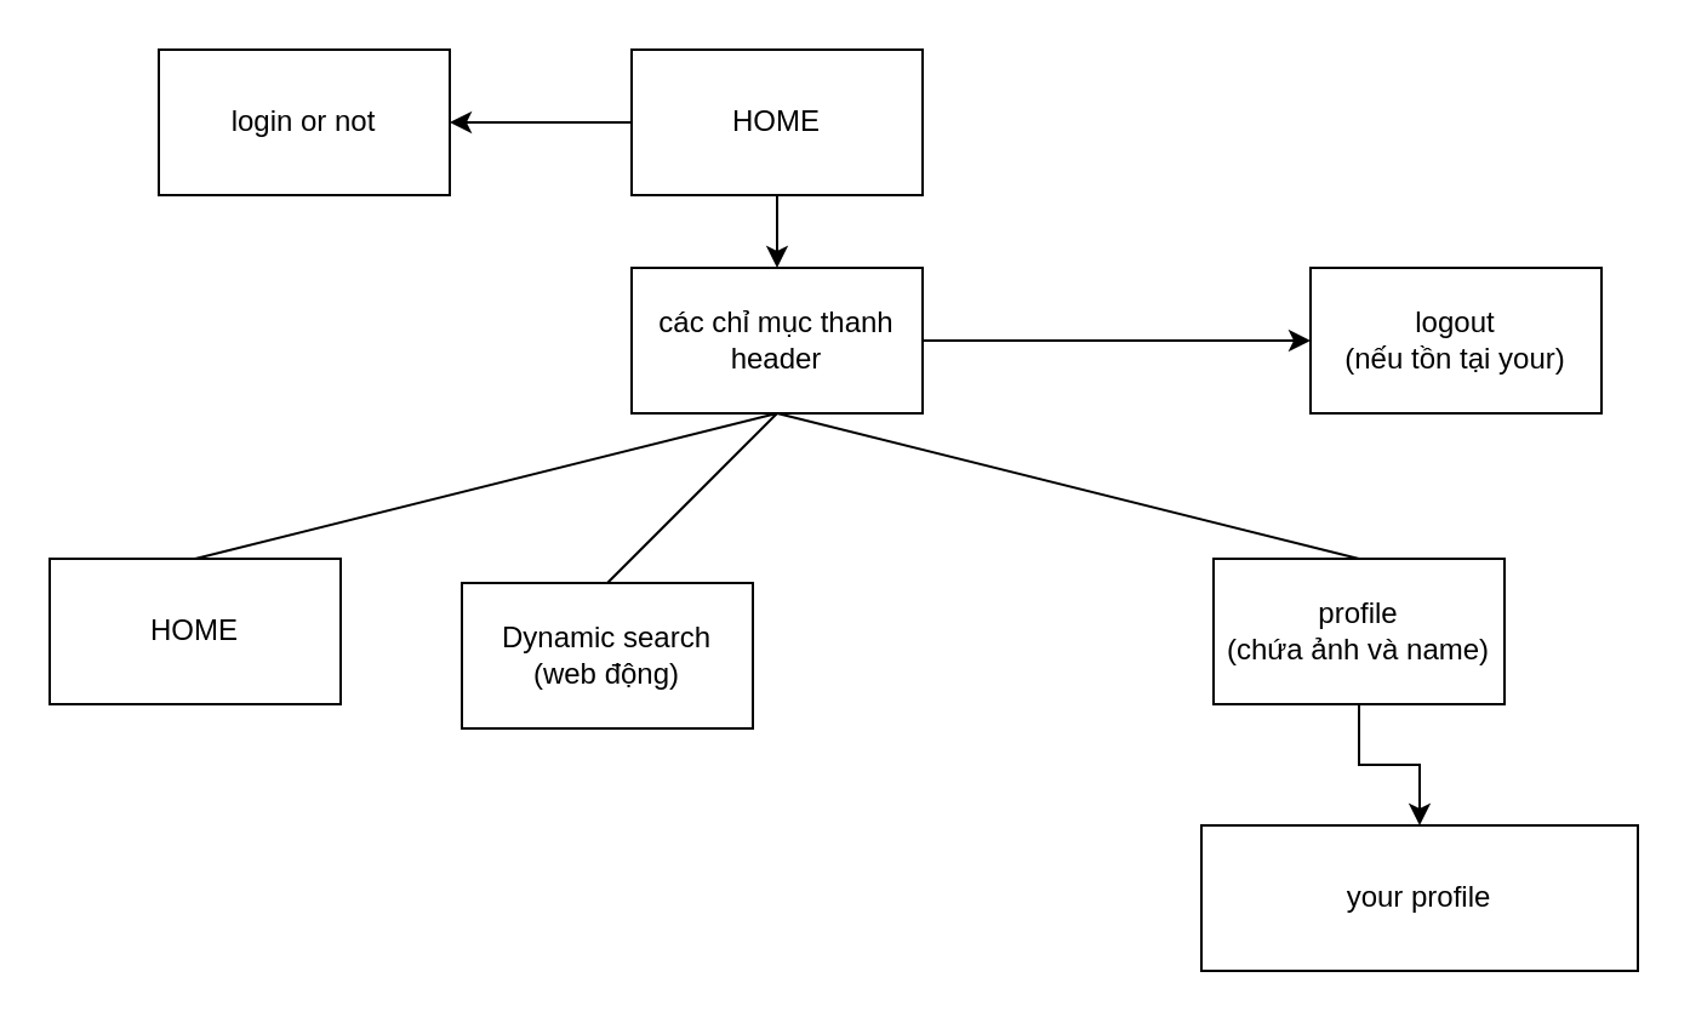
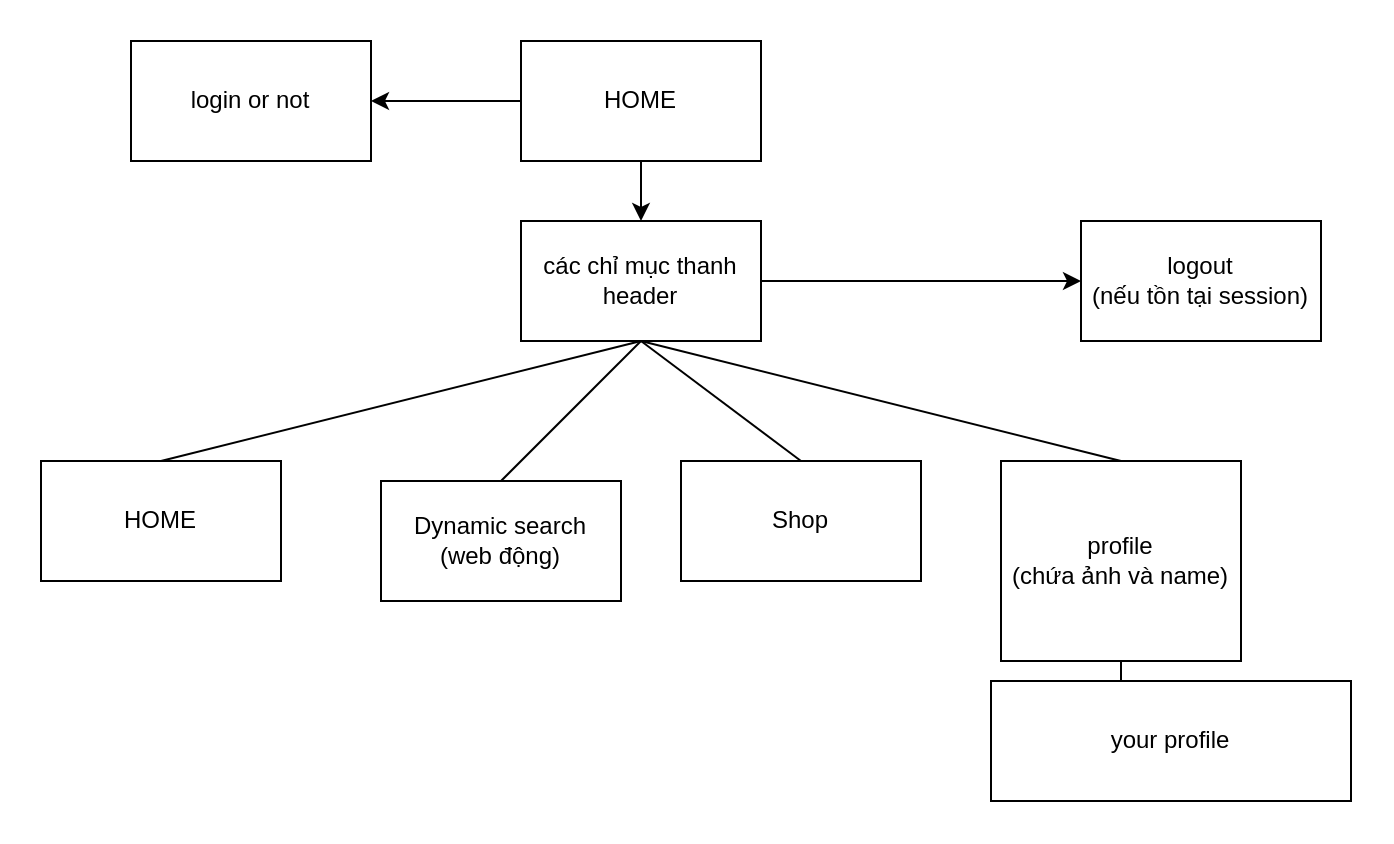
  <mxCell id="0" />
  <mxCell id="1" parent="0" />
  <mxCell id="2" style="edgeStyle=orthogonalEdgeStyle;rounded=0;orthogonalLoop=1;jettySize=auto;html=1;exitX=0;exitY=0.5;exitDx=0;exitDy=0;entryX=1;entryY=0.5;entryDx=0;entryDy=0;" edge="1" parent="1" source="4" target="5"><mxGeometry relative="1" as="geometry" /></mxCell>
  <mxCell id="3" style="edgeStyle=orthogonalEdgeStyle;rounded=0;orthogonalLoop=1;jettySize=auto;html=1;exitX=0.5;exitY=1;exitDx=0;exitDy=0;entryX=0.5;entryY=0;entryDx=0;entryDy=0;" edge="1" parent="1" source="4" target="7"><mxGeometry relative="1" as="geometry" /></mxCell>
  <mxCell id="4" value="HOME" style="rounded=0;whiteSpace=wrap;html=1;" vertex="1" parent="1"><mxGeometry x="260" y="20" width="120" height="60" as="geometry" /></mxCell>
  <mxCell id="5" value="login or not" style="rounded=0;whiteSpace=wrap;html=1;" vertex="1" parent="1"><mxGeometry x="65" y="20" width="120" height="60" as="geometry" /></mxCell>
  <mxCell id="6" style="edgeStyle=orthogonalEdgeStyle;rounded=0;orthogonalLoop=1;jettySize=auto;html=1;exitX=1;exitY=0.5;exitDx=0;exitDy=0;entryX=0;entryY=0.5;entryDx=0;entryDy=0;" edge="1" parent="1" source="7" target="18"><mxGeometry relative="1" as="geometry" /></mxCell>
  <mxCell id="7" value="các chỉ mục thanh header" style="rounded=0;whiteSpace=wrap;html=1;" vertex="1" parent="1"><mxGeometry x="260" y="110" width="120" height="60" as="geometry" /></mxCell>
  <mxCell id="8" value="HOME" style="rounded=0;whiteSpace=wrap;html=1;" vertex="1" parent="1"><mxGeometry x="20" y="230" width="120" height="60" as="geometry" /></mxCell>
  <mxCell id="9" value="Dynamic search&lt;br&gt;(web động)" style="rounded=0;whiteSpace=wrap;html=1;" vertex="1" parent="1"><mxGeometry x="190" y="240" width="120" height="60" as="geometry" /></mxCell>
+ <mxCell id="10" value="Shop" style="rounded=0;whiteSpace=wrap;html=1;" vertex="1" parent="1"><mxGeometry x="340" y="230" width="120" height="60" as="geometry" /></mxCell>
  <mxCell id="11" value="" style="endArrow=none;html=1;exitX=0.5;exitY=0;exitDx=0;exitDy=0;entryX=0.5;entryY=1;entryDx=0;entryDy=0;" edge="1" parent="1" source="8" target="7"><mxGeometry width="50" height="50" relative="1" as="geometry"><mxPoint x="320" y="270" as="sourcePoint" /><mxPoint x="370" y="220" as="targetPoint" /></mxGeometry></mxCell>
  <mxCell id="12" value="" style="endArrow=none;html=1;exitX=0.5;exitY=0;exitDx=0;exitDy=0;" edge="1" parent="1" source="9"><mxGeometry width="50" height="50" relative="1" as="geometry"><mxPoint x="320" y="270" as="sourcePoint" /><mxPoint x="320" y="170" as="targetPoint" /></mxGeometry></mxCell>
+ <mxCell id="13" value="" style="endArrow=none;html=1;exitX=0.5;exitY=0;exitDx=0;exitDy=0;entryX=0.5;entryY=1;entryDx=0;entryDy=0;" edge="1" parent="1" source="10" target="7"><mxGeometry width="50" height="50" relative="1" as="geometry"><mxPoint x="410" y="310" as="sourcePoint" /><mxPoint x="460" y="260" as="targetPoint" /></mxGeometry></mxCell>
  <mxCell id="14" style="edgeStyle=orthogonalEdgeStyle;rounded=0;orthogonalLoop=1;jettySize=auto;html=1;exitX=0.5;exitY=1;exitDx=0;exitDy=0;" edge="1" parent="1" source="15" target="17"><mxGeometry relative="1" as="geometry" /></mxCell>
- <mxCell id="15" value="profile&lt;br&gt;(chứa ảnh và name)" style="rounded=0;whiteSpace=wrap;html=1;" vertex="1" parent="1"><mxGeometry x="500" y="230" width="120" height="60" as="geometry" /></mxCell>
+ <mxCell id="15" value="profile&lt;br&gt;(chứa ảnh và name)" style="rounded=0;whiteSpace=wrap;html=1;" vertex="1" parent="1"><mxGeometry x="500" y="230" width="120" height="100" as="geometry" /></mxCell>
  <mxCell id="16" value="" style="endArrow=none;html=1;exitX=0.5;exitY=0;exitDx=0;exitDy=0;entryX=0.5;entryY=1;entryDx=0;entryDy=0;" edge="1" parent="1" source="15" target="7"><mxGeometry width="50" height="50" relative="1" as="geometry"><mxPoint x="585" y="310" as="sourcePoint" /><mxPoint x="495" y="230" as="targetPoint" /></mxGeometry></mxCell>
  <mxCell id="17" value="your profile" style="rounded=0;whiteSpace=wrap;html=1;" vertex="1" parent="1"><mxGeometry x="495" y="340" width="180" height="60" as="geometry" /></mxCell>
- <mxCell id="18" value="logout&lt;br&gt;(nếu tồn tại your)" style="rounded=0;whiteSpace=wrap;html=1;" vertex="1" parent="1"><mxGeometry x="540" y="110" width="120" height="60" as="geometry" /></mxCell>
+ <mxCell id="18" value="logout&lt;br&gt;(nếu tồn tại session)" style="rounded=0;whiteSpace=wrap;html=1;" vertex="1" parent="1"><mxGeometry x="540" y="110" width="120" height="60" as="geometry" /></mxCell>
